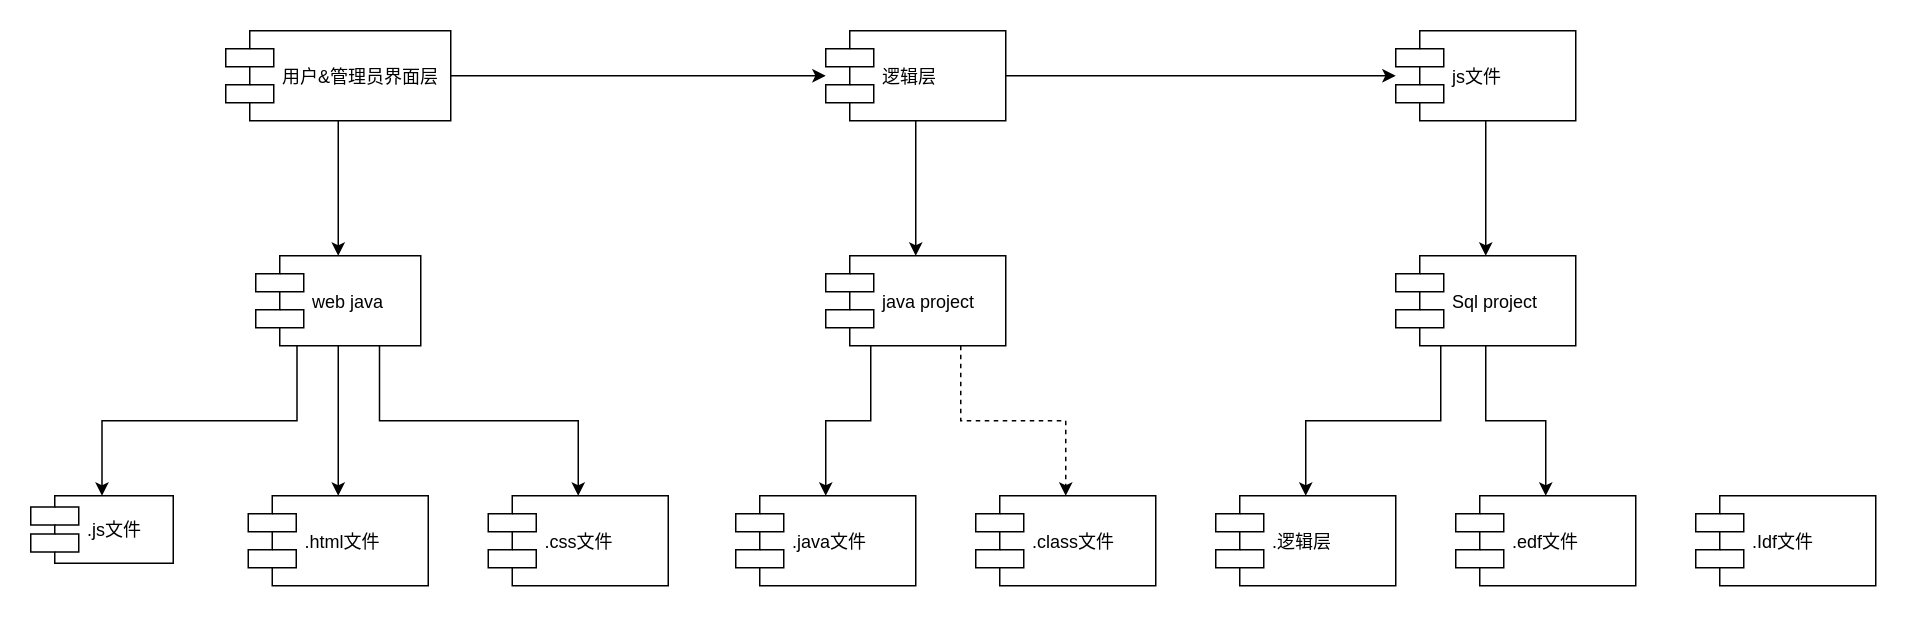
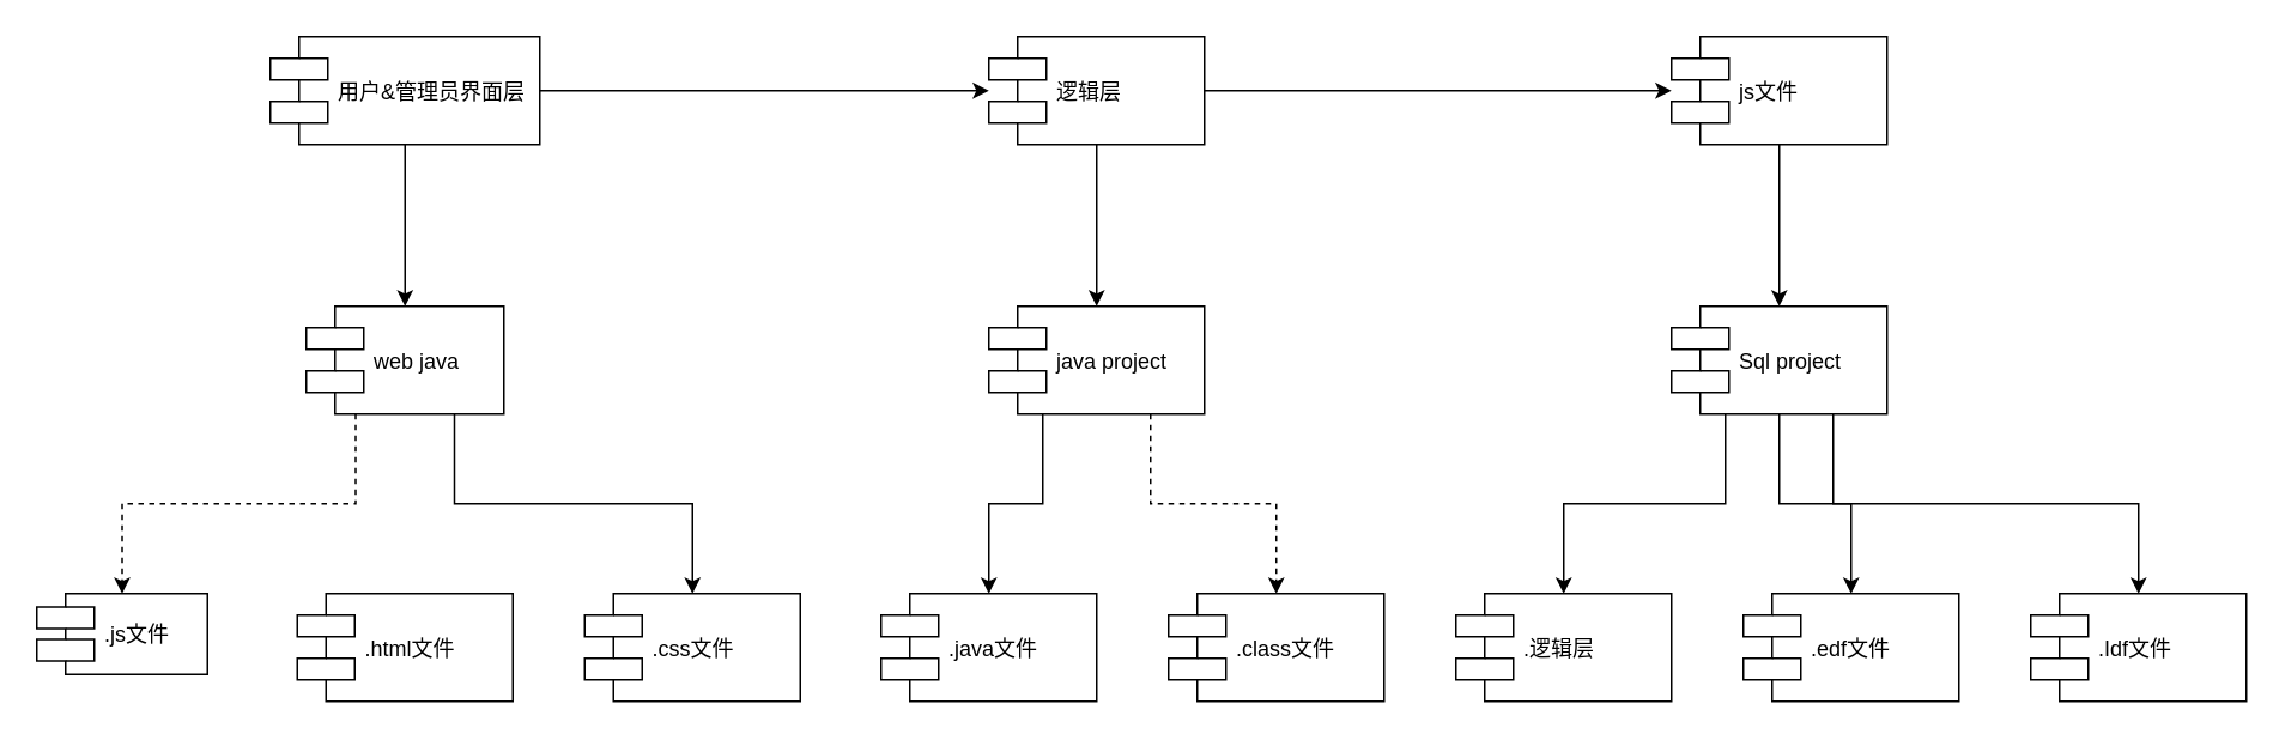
  <mxCell id="0" />
  <mxCell id="1" parent="0" />
  <mxCell id="2" value="" style="edgeStyle=orthogonalEdgeStyle;rounded=0;orthogonalLoop=1;jettySize=auto;html=1;" edge="1" parent="1" source="4" target="8"><mxGeometry relative="1" as="geometry" /></mxCell>
  <mxCell id="3" style="edgeStyle=orthogonalEdgeStyle;rounded=0;orthogonalLoop=1;jettySize=auto;html=1;exitX=1;exitY=0.5;exitDx=0;exitDy=0;" edge="1" parent="1" source="4" target="14"><mxGeometry relative="1" as="geometry" /></mxCell>
  <mxCell id="4" value="用户&amp;管理员界面层" style="shape=component;align=left;spacingLeft=36;" vertex="1" parent="1"><mxGeometry x="150" y="20" width="150" height="60" as="geometry" /></mxCell>
- <mxCell id="5" style="edgeStyle=orthogonalEdgeStyle;rounded=0;orthogonalLoop=1;jettySize=auto;html=1;exitX=0.25;exitY=1;exitDx=0;exitDy=0;entryX=0.5;entryY=0;entryDx=0;entryDy=0;" edge="1" parent="1" source="8" target="9"><mxGeometry relative="1" as="geometry" /></mxCell>
+ <mxCell id="5" style="edgeStyle=orthogonalEdgeStyle;rounded=0;orthogonalLoop=1;jettySize=auto;html=1;exitX=0.25;exitY=1;exitDx=0;exitDy=0;entryX=0.5;entryY=0;entryDx=0;entryDy=0;dashed=1;" edge="1" parent="1" source="8" target="9"><mxGeometry relative="1" as="geometry" /></mxCell>
  <mxCell id="6" style="edgeStyle=orthogonalEdgeStyle;rounded=0;orthogonalLoop=1;jettySize=auto;html=1;exitX=0.75;exitY=1;exitDx=0;exitDy=0;entryX=0.5;entryY=0;entryDx=0;entryDy=0;" edge="1" parent="1" source="8" target="10"><mxGeometry relative="1" as="geometry" /></mxCell>
- <mxCell id="7" style="edgeStyle=orthogonalEdgeStyle;rounded=0;orthogonalLoop=1;jettySize=auto;html=1;exitX=0.5;exitY=1;exitDx=0;exitDy=0;" edge="1" parent="1" source="8" target="11"><mxGeometry relative="1" as="geometry" /></mxCell>
  <mxCell id="8" value="web java" style="shape=component;align=left;spacingLeft=36;" vertex="1" parent="1"><mxGeometry x="170" y="170" width="110" height="60" as="geometry" /></mxCell>
  <mxCell id="9" value=".js文件" style="shape=component;align=left;spacingLeft=36;" vertex="1" parent="1"><mxGeometry x="20" y="330" width="95" height="45" as="geometry" /></mxCell>
  <mxCell id="10" value=".css文件" style="shape=component;align=left;spacingLeft=36;" vertex="1" parent="1"><mxGeometry x="325" y="330" width="120" height="60" as="geometry" /></mxCell>
  <mxCell id="11" value=".html文件" style="shape=component;align=left;spacingLeft=36;" vertex="1" parent="1"><mxGeometry x="165" y="330" width="120" height="60" as="geometry" /></mxCell>
  <mxCell id="12" style="edgeStyle=orthogonalEdgeStyle;rounded=0;orthogonalLoop=1;jettySize=auto;html=1;exitX=0.5;exitY=1;exitDx=0;exitDy=0;entryX=0.5;entryY=0;entryDx=0;entryDy=0;" edge="1" parent="1" source="14" target="17"><mxGeometry relative="1" as="geometry" /></mxCell>
  <mxCell id="13" style="edgeStyle=orthogonalEdgeStyle;rounded=0;orthogonalLoop=1;jettySize=auto;html=1;exitX=1;exitY=0.5;exitDx=0;exitDy=0;" edge="1" parent="1" source="14" target="21"><mxGeometry relative="1" as="geometry" /></mxCell>
  <mxCell id="14" value="逻辑层" style="shape=component;align=left;spacingLeft=36;" vertex="1" parent="1"><mxGeometry x="550" y="20" width="120" height="60" as="geometry" /></mxCell>
  <mxCell id="15" style="edgeStyle=orthogonalEdgeStyle;rounded=0;orthogonalLoop=1;jettySize=auto;html=1;exitX=0.25;exitY=1;exitDx=0;exitDy=0;entryX=0.5;entryY=0;entryDx=0;entryDy=0;" edge="1" parent="1" source="17" target="18"><mxGeometry relative="1" as="geometry" /></mxCell>
  <mxCell id="16" style="edgeStyle=orthogonalEdgeStyle;rounded=0;orthogonalLoop=1;jettySize=auto;html=1;exitX=0.75;exitY=1;exitDx=0;exitDy=0;dashed=1;" edge="1" parent="1" source="17" target="19"><mxGeometry relative="1" as="geometry" /></mxCell>
  <mxCell id="17" value="java project" style="shape=component;align=left;spacingLeft=36;" vertex="1" parent="1"><mxGeometry x="550" y="170" width="120" height="60" as="geometry" /></mxCell>
  <mxCell id="18" value=".java文件" style="shape=component;align=left;spacingLeft=36;" vertex="1" parent="1"><mxGeometry x="490" y="330" width="120" height="60" as="geometry" /></mxCell>
  <mxCell id="19" value=".class文件" style="shape=component;align=left;spacingLeft=36;" vertex="1" parent="1"><mxGeometry x="650" y="330" width="120" height="60" as="geometry" /></mxCell>
  <mxCell id="20" style="edgeStyle=orthogonalEdgeStyle;rounded=0;orthogonalLoop=1;jettySize=auto;html=1;exitX=0.5;exitY=1;exitDx=0;exitDy=0;entryX=0.5;entryY=0;entryDx=0;entryDy=0;" edge="1" parent="1" source="21" target="25"><mxGeometry relative="1" as="geometry" /></mxCell>
  <mxCell id="21" value="js文件" style="shape=component;align=left;spacingLeft=36;" vertex="1" parent="1"><mxGeometry x="930" y="20" width="120" height="60" as="geometry" /></mxCell>
  <mxCell id="22" style="edgeStyle=orthogonalEdgeStyle;rounded=0;orthogonalLoop=1;jettySize=auto;html=1;exitX=0.25;exitY=1;exitDx=0;exitDy=0;entryX=0.5;entryY=0;entryDx=0;entryDy=0;" edge="1" parent="1" source="25" target="26"><mxGeometry relative="1" as="geometry" /></mxCell>
  <mxCell id="23" style="edgeStyle=orthogonalEdgeStyle;rounded=0;orthogonalLoop=1;jettySize=auto;html=1;exitX=0.5;exitY=1;exitDx=0;exitDy=0;entryX=0.5;entryY=0;entryDx=0;entryDy=0;" edge="1" parent="1" source="25" target="27"><mxGeometry relative="1" as="geometry" /></mxCell>
+ <mxCell id="24" style="edgeStyle=orthogonalEdgeStyle;rounded=0;orthogonalLoop=1;jettySize=auto;html=1;exitX=0.75;exitY=1;exitDx=0;exitDy=0;entryX=0.5;entryY=0;entryDx=0;entryDy=0;" edge="1" parent="1" source="25" target="28"><mxGeometry relative="1" as="geometry" /></mxCell>
  <mxCell id="25" value="Sql project" style="shape=component;align=left;spacingLeft=36;" vertex="1" parent="1"><mxGeometry x="930" y="170" width="120" height="60" as="geometry" /></mxCell>
  <mxCell id="26" value=".逻辑层" style="shape=component;align=left;spacingLeft=36;" vertex="1" parent="1"><mxGeometry x="810" y="330" width="120" height="60" as="geometry" /></mxCell>
  <mxCell id="27" value=".edf文件" style="shape=component;align=left;spacingLeft=36;" vertex="1" parent="1"><mxGeometry x="970" y="330" width="120" height="60" as="geometry" /></mxCell>
  <mxCell id="28" value=".Idf文件" style="shape=component;align=left;spacingLeft=36;" vertex="1" parent="1"><mxGeometry x="1130" y="330" width="120" height="60" as="geometry" /></mxCell>
